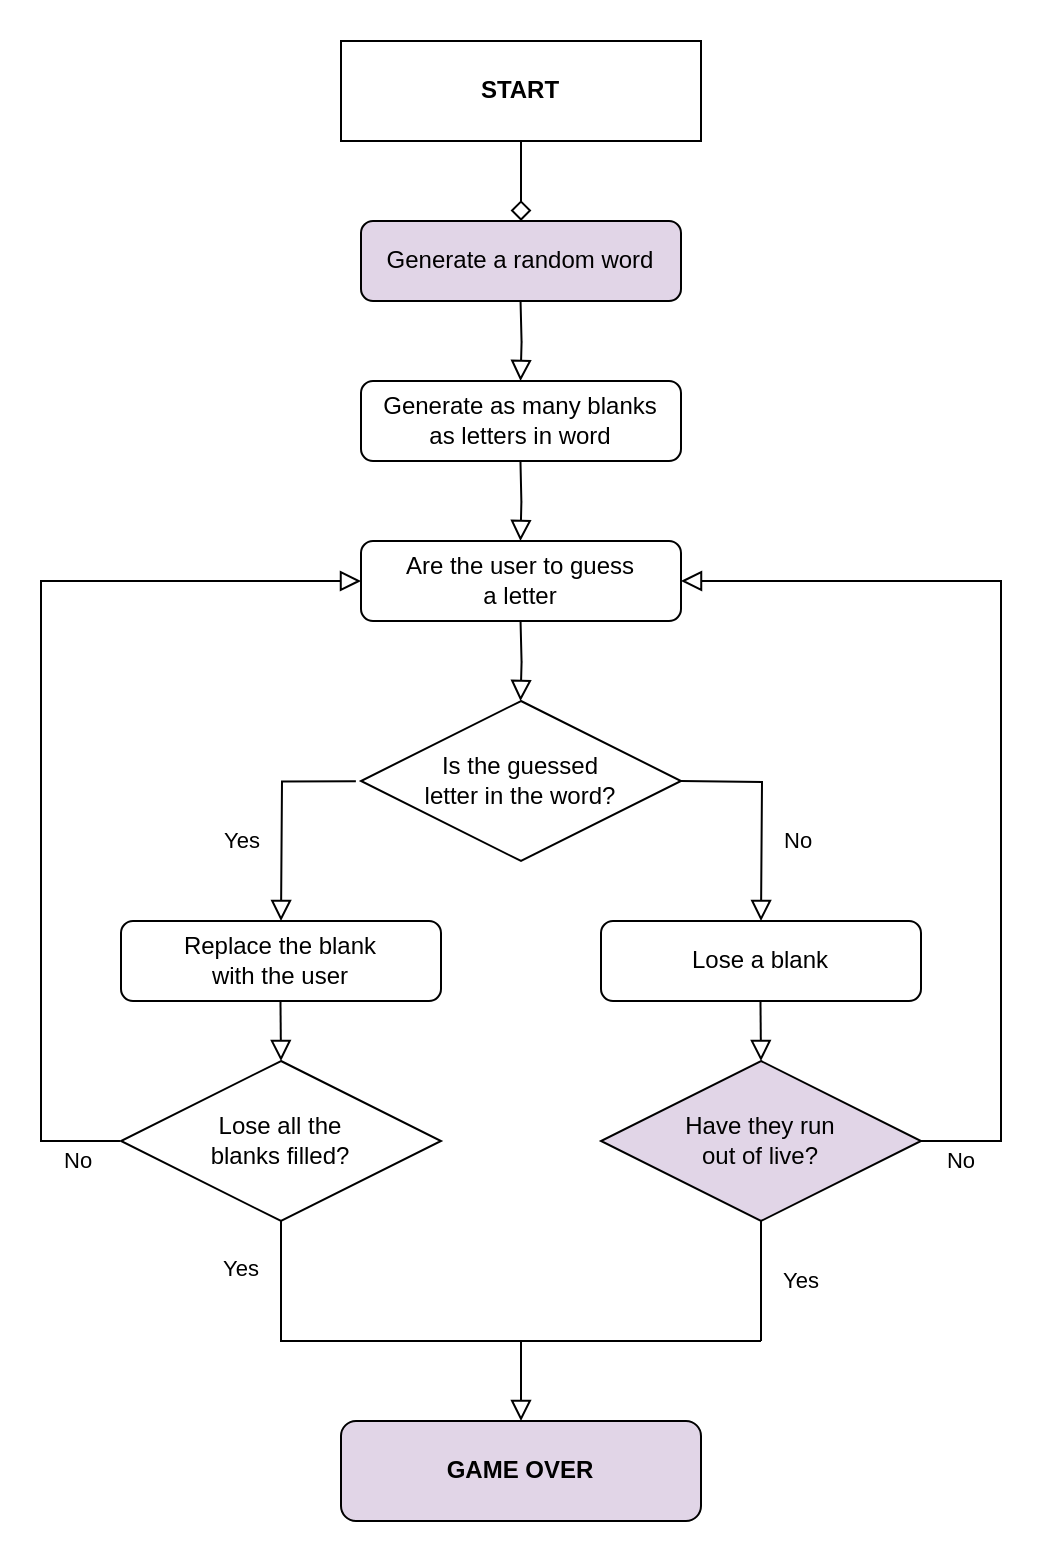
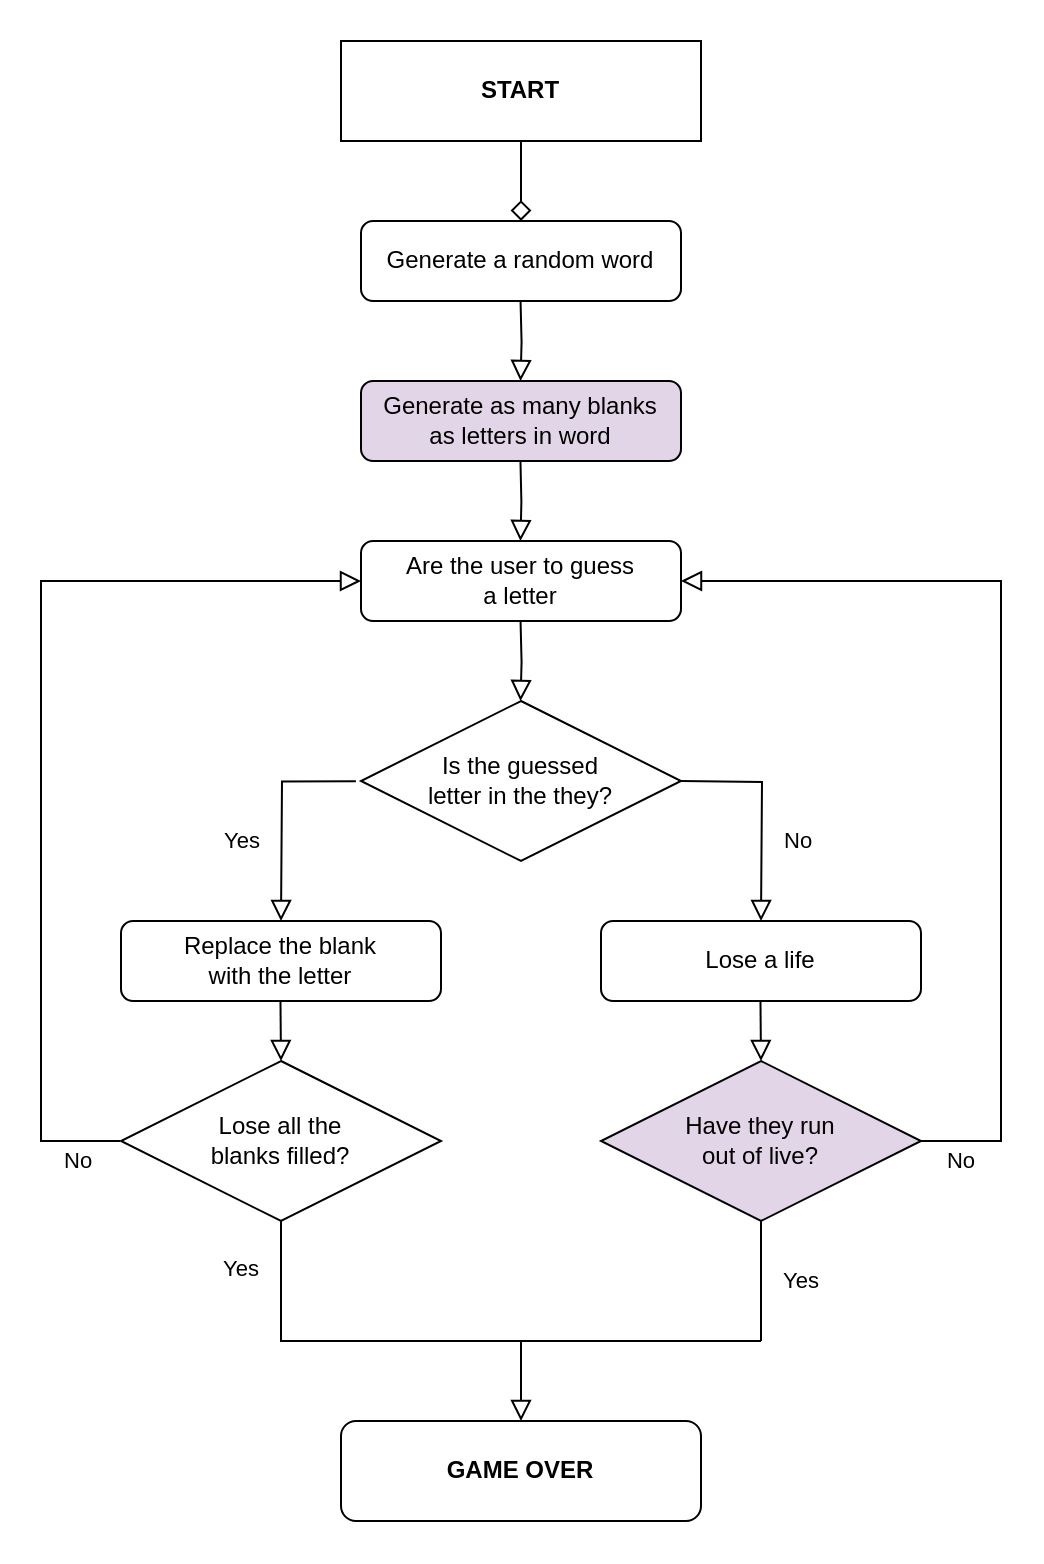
  <mxCell id="0" />
  <mxCell id="1" parent="0" />
  <mxCell id="2" value="" style="rounded=0;html=1;jettySize=auto;orthogonalLoop=1;fontSize=11;endArrow=diamond;endFill=0;endSize=8;strokeWidth=1;shadow=0;labelBackgroundColor=none;edgeStyle=orthogonalEdgeStyle;entryX=0.5;entryY=0;entryDx=0;entryDy=0;" parent="1" source="3" target="4" edge="1"><mxGeometry relative="1" as="geometry"><mxPoint x="120" y="100" as="targetPoint" /></mxGeometry></mxCell>
  <mxCell id="3" value="START" style="whiteSpace=wrap;html=1;fontSize=12;glass=0;strokeWidth=1;shadow=0;fontStyle=1;rounded=0;" parent="1" vertex="1"><mxGeometry x="170" width="180" height="50" as="geometry" y="20" /></mxCell>
- <mxCell id="4" value="Generate a random word" style="rounded=1;whiteSpace=wrap;html=1;fontSize=12;glass=0;strokeWidth=1;shadow=0;fillColor=#e1d5e7;" vertex="1" parent="1"><mxGeometry x="180" y="110" width="160" height="40" as="geometry" /></mxCell>
- <mxCell id="5" value="Generate as many blanks&lt;br&gt;as letters in word" style="rounded=1;whiteSpace=wrap;html=1;fontSize=12;glass=0;strokeWidth=1;shadow=0;" vertex="1" parent="1"><mxGeometry x="180" y="190" width="160" height="40" as="geometry" /></mxCell>
+ <mxCell id="4" value="Generate a random word" style="rounded=1;whiteSpace=wrap;html=1;fontSize=12;glass=0;strokeWidth=1;shadow=0;" vertex="1" parent="1"><mxGeometry x="180" y="110" width="160" height="40" as="geometry" /></mxCell>
+ <mxCell id="5" value="Generate as many blanks&lt;br&gt;as letters in word" style="rounded=1;whiteSpace=wrap;html=1;fontSize=12;glass=0;strokeWidth=1;shadow=0;fillColor=#e1d5e7;" vertex="1" parent="1"><mxGeometry x="180" y="190" width="160" height="40" as="geometry" /></mxCell>
  <mxCell id="6" value="" style="rounded=0;html=1;jettySize=auto;orthogonalLoop=1;fontSize=11;endArrow=block;endFill=0;endSize=8;strokeWidth=1;shadow=0;labelBackgroundColor=none;edgeStyle=orthogonalEdgeStyle;" edge="1" parent="1"><mxGeometry relative="1" as="geometry"><mxPoint x="259.77" y="150" as="sourcePoint" /><mxPoint x="259.77" y="190" as="targetPoint" /></mxGeometry></mxCell>
  <mxCell id="7" value="" style="rounded=0;html=1;jettySize=auto;orthogonalLoop=1;fontSize=11;endArrow=block;endFill=0;endSize=8;strokeWidth=1;shadow=0;labelBackgroundColor=none;edgeStyle=orthogonalEdgeStyle;" edge="1" parent="1"><mxGeometry relative="1" as="geometry"><mxPoint x="259.73" y="230" as="sourcePoint" /><mxPoint x="259.73" y="270" as="targetPoint" /></mxGeometry></mxCell>
  <mxCell id="8" value="Are the user to guess&lt;br&gt;a letter" style="rounded=1;whiteSpace=wrap;html=1;fontSize=12;glass=0;strokeWidth=1;shadow=0;" vertex="1" parent="1"><mxGeometry x="180" y="270" width="160" height="40" as="geometry" /></mxCell>
  <mxCell id="9" value="" style="rounded=0;html=1;jettySize=auto;orthogonalLoop=1;fontSize=11;endArrow=block;endFill=0;endSize=8;strokeWidth=1;shadow=0;labelBackgroundColor=none;edgeStyle=orthogonalEdgeStyle;" edge="1" parent="1"><mxGeometry relative="1" as="geometry"><mxPoint x="259.77" y="310" as="sourcePoint" /><mxPoint x="259.77" y="350" as="targetPoint" /></mxGeometry></mxCell>
- <mxCell id="10" value="Is the guessed&lt;br&gt;letter in the word?" style="rhombus;align=center;verticalAlign=middle;html=1;labelBorderColor=none;whiteSpace=wrap;" vertex="1" parent="1"><mxGeometry x="180" y="350" width="160" height="80" as="geometry" /></mxCell>
+ <mxCell id="10" value="Is the guessed&lt;br&gt;letter in the they?" style="rhombus;align=center;verticalAlign=middle;html=1;labelBorderColor=none;whiteSpace=wrap;" vertex="1" parent="1"><mxGeometry x="180" y="350" width="160" height="80" as="geometry" /></mxCell>
  <mxCell id="11" value="No" style="rounded=0;html=1;jettySize=auto;orthogonalLoop=1;fontSize=11;endArrow=block;endFill=0;endSize=8;strokeWidth=1;shadow=0;labelBackgroundColor=none;edgeStyle=orthogonalEdgeStyle;align=left;" edge="1" parent="1"><mxGeometry x="0.272" y="10" relative="1" as="geometry"><mxPoint x="340" y="390" as="sourcePoint" /><mxPoint x="380" y="460" as="targetPoint" /><mxPoint as="offset" /></mxGeometry></mxCell>
  <mxCell id="12" value="Yes" style="rounded=0;html=1;jettySize=auto;orthogonalLoop=1;fontSize=11;endArrow=block;endFill=0;endSize=8;strokeWidth=1;shadow=0;labelBackgroundColor=none;edgeStyle=orthogonalEdgeStyle;align=left;exitX=-0.016;exitY=0.502;exitDx=0;exitDy=0;exitPerimeter=0;" edge="1" parent="1" source="10"><mxGeometry x="0.254" y="-30" relative="1" as="geometry"><mxPoint x="100" y="390" as="sourcePoint" /><mxPoint x="140" y="460" as="targetPoint" /><mxPoint as="offset" /></mxGeometry></mxCell>
- <mxCell id="13" value="Lose a blank" style="rounded=1;whiteSpace=wrap;html=1;fontSize=12;glass=0;strokeWidth=1;shadow=0;" vertex="1" parent="1"><mxGeometry x="300" y="460" width="160" height="40" as="geometry" /></mxCell>
- <mxCell id="14" value="Replace the blank&lt;br&gt;with the user" style="rounded=1;whiteSpace=wrap;html=1;fontSize=12;glass=0;strokeWidth=1;shadow=0;" vertex="1" parent="1"><mxGeometry x="60" y="460" width="160" height="40" as="geometry" /></mxCell>
+ <mxCell id="13" value="Lose a life" style="rounded=1;whiteSpace=wrap;html=1;fontSize=12;glass=0;strokeWidth=1;shadow=0;" vertex="1" parent="1"><mxGeometry x="300" y="460" width="160" height="40" as="geometry" /></mxCell>
+ <mxCell id="14" value="Replace the blank&lt;br&gt;with the letter" style="rounded=1;whiteSpace=wrap;html=1;fontSize=12;glass=0;strokeWidth=1;shadow=0;" vertex="1" parent="1"><mxGeometry x="60" y="460" width="160" height="40" as="geometry" /></mxCell>
  <mxCell id="15" value="" style="rounded=0;html=1;jettySize=auto;orthogonalLoop=1;fontSize=11;endArrow=block;endFill=0;endSize=8;strokeWidth=1;shadow=0;labelBackgroundColor=none;edgeStyle=orthogonalEdgeStyle;" edge="1" parent="1"><mxGeometry relative="1" as="geometry"><mxPoint x="379.74" y="500" as="sourcePoint" /><mxPoint x="380" y="530" as="targetPoint" /></mxGeometry></mxCell>
  <mxCell id="16" value="" style="rounded=0;html=1;jettySize=auto;orthogonalLoop=1;fontSize=11;endArrow=block;endFill=0;endSize=8;strokeWidth=1;shadow=0;labelBackgroundColor=none;edgeStyle=orthogonalEdgeStyle;" edge="1" parent="1"><mxGeometry relative="1" as="geometry"><mxPoint x="139.74" y="500" as="sourcePoint" /><mxPoint x="140" y="530" as="targetPoint" /></mxGeometry></mxCell>
  <mxCell id="17" value="Have they run&lt;br&gt;out of live?" style="rhombus;align=center;verticalAlign=middle;html=1;labelBorderColor=none;whiteSpace=wrap;fillColor=#e1d5e7;" vertex="1" parent="1"><mxGeometry x="300" y="530" width="160" height="80" as="geometry" /></mxCell>
  <mxCell id="18" value="Lose all the&lt;br&gt;blanks filled?" style="rhombus;align=center;verticalAlign=middle;html=1;labelBorderColor=none;whiteSpace=wrap;" vertex="1" parent="1"><mxGeometry x="60" y="530" width="160" height="80" as="geometry" /></mxCell>
  <mxCell id="19" value="No" style="rounded=0;html=1;jettySize=auto;orthogonalLoop=1;fontSize=11;endArrow=block;endFill=0;endSize=8;strokeWidth=1;shadow=0;labelBackgroundColor=none;edgeStyle=orthogonalEdgeStyle;entryX=0;entryY=0.5;entryDx=0;entryDy=0;align=left;" edge="1" parent="1"><mxGeometry x="-0.877" y="10" relative="1" as="geometry"><mxPoint x="59.49" y="570" as="sourcePoint" /><mxPoint x="180" y="290" as="targetPoint" /><Array as="points"><mxPoint x="20" y="570" /><mxPoint x="20" y="290" /></Array><mxPoint as="offset" /></mxGeometry></mxCell>
  <mxCell id="20" value="No" style="rounded=0;html=1;jettySize=auto;orthogonalLoop=1;fontSize=11;endArrow=block;endFill=0;endSize=8;strokeWidth=1;shadow=0;labelBackgroundColor=none;edgeStyle=orthogonalEdgeStyle;entryX=1;entryY=0.5;entryDx=0;entryDy=0;" edge="1" parent="1" target="8"><mxGeometry x="-0.917" y="-10" relative="1" as="geometry"><mxPoint x="460" y="570" as="sourcePoint" /><mxPoint x="580" y="300" as="targetPoint" /><Array as="points"><mxPoint x="500" y="570" /><mxPoint x="500" y="290" /></Array><mxPoint as="offset" /></mxGeometry></mxCell>
  <mxCell id="21" value="Yes" style="rounded=0;html=1;jettySize=auto;orthogonalLoop=1;fontSize=11;endArrow=block;endFill=0;endSize=8;strokeWidth=1;shadow=0;labelBackgroundColor=none;edgeStyle=orthogonalEdgeStyle;exitX=0.5;exitY=1;exitDx=0;exitDy=0;" edge="1" parent="1" source="18"><mxGeometry x="-0.786" y="-20" relative="1" as="geometry"><mxPoint x="90" y="670" as="sourcePoint" /><mxPoint x="260" y="710" as="targetPoint" /><Array as="points"><mxPoint x="140" y="670" /><mxPoint x="260" y="670" /></Array><mxPoint as="offset" /></mxGeometry></mxCell>
  <mxCell id="22" value="Yes" style="endArrow=none;html=1;rounded=0;" edge="1" parent="1"><mxGeometry y="-20" width="50" height="50" relative="1" as="geometry"><mxPoint x="380" y="670" as="sourcePoint" /><mxPoint x="380" y="610" as="targetPoint" /><mxPoint as="offset" /></mxGeometry></mxCell>
  <mxCell id="23" value="" style="endArrow=none;html=1;rounded=0;" edge="1" parent="1"><mxGeometry width="50" height="50" relative="1" as="geometry"><mxPoint x="260" y="670" as="sourcePoint" /><mxPoint x="380" y="670" as="targetPoint" /></mxGeometry></mxCell>
- <mxCell id="24" value="GAME OVER" style="rounded=1;whiteSpace=wrap;html=1;fontSize=12;glass=0;strokeWidth=1;shadow=0;fontStyle=1;fillColor=#e1d5e7;" vertex="1" parent="1"><mxGeometry x="170" y="710" width="180" height="50" as="geometry" /></mxCell>
+ <mxCell id="24" value="GAME OVER" style="rounded=1;whiteSpace=wrap;html=1;fontSize=12;glass=0;strokeWidth=1;shadow=0;fontStyle=1" vertex="1" parent="1"><mxGeometry x="170" y="710" width="180" height="50" as="geometry" /></mxCell>
